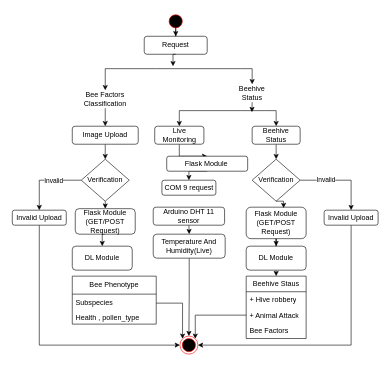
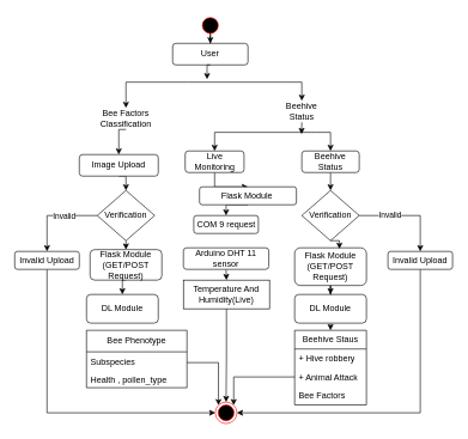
  <mxCell id="0" />
  <mxCell id="1" parent="0" />
  <mxCell id="2" style="edgeStyle=orthogonalEdgeStyle;rounded=0;orthogonalLoop=1;jettySize=auto;html=1;exitX=0.5;exitY=1;exitDx=0;exitDy=0;entryX=0;entryY=0.5;entryDx=0;entryDy=0;" edge="1" parent="1" source="31" target="3"><mxGeometry relative="1" as="geometry" /></mxCell>
  <mxCell id="3" value="" style="ellipse;html=1;shape=endState;fillColor=#000000;strokeColor=#ff0000;" vertex="1" parent="1"><mxGeometry x="299.5" y="560" width="30" height="30" as="geometry" /></mxCell>
  <mxCell id="4" style="edgeStyle=orthogonalEdgeStyle;rounded=0;orthogonalLoop=1;jettySize=auto;html=1;exitX=0.5;exitY=1;exitDx=0;exitDy=0;" edge="1" parent="1" source="5" target="6"><mxGeometry relative="1" as="geometry" /></mxCell>
  <mxCell id="5" value="" style="ellipse;html=1;shape=startState;fillColor=#000000;strokeColor=#ff0000;" vertex="1" parent="1"><mxGeometry x="277.5" y="20" width="30" height="30" as="geometry" /></mxCell>
- <mxCell id="6" value="Request" style="rounded=1;whiteSpace=wrap;html=1;" vertex="1" parent="1"><mxGeometry x="240" y="60" width="105" height="30" as="geometry" /></mxCell>
+ <mxCell id="6" value="User" style="rounded=1;whiteSpace=wrap;html=1;" vertex="1" parent="1"><mxGeometry x="240" y="60" width="105" height="30" as="geometry" /></mxCell>
  <mxCell id="7" style="edgeStyle=orthogonalEdgeStyle;rounded=0;orthogonalLoop=1;jettySize=auto;html=1;entryX=0.5;entryY=0;entryDx=0;entryDy=0;" edge="1" parent="1" source="9" target="12"><mxGeometry relative="1" as="geometry" /></mxCell>
  <mxCell id="8" style="edgeStyle=orthogonalEdgeStyle;rounded=0;orthogonalLoop=1;jettySize=auto;html=1;entryX=0.5;entryY=0;entryDx=0;entryDy=0;" edge="1" parent="1" source="9" target="13"><mxGeometry relative="1" as="geometry" /></mxCell>
  <mxCell id="9" value="" style="line;strokeWidth=1;fillColor=none;align=left;verticalAlign=middle;spacingTop=-1;spacingLeft=3;spacingRight=3;rotatable=0;labelPosition=right;points=[];portConstraint=eastwest;strokeColor=inherit;" vertex="1" parent="1"><mxGeometry x="260" y="110" width="140" height="8" as="geometry" /></mxCell>
  <mxCell id="10" style="edgeStyle=orthogonalEdgeStyle;rounded=0;orthogonalLoop=1;jettySize=auto;html=1;exitX=0.5;exitY=1;exitDx=0;exitDy=0;entryX=0.2;entryY=0;entryDx=0;entryDy=0;entryPerimeter=0;" edge="1" parent="1" source="6" target="9"><mxGeometry relative="1" as="geometry" /></mxCell>
  <mxCell id="11" style="edgeStyle=orthogonalEdgeStyle;rounded=0;orthogonalLoop=1;jettySize=auto;html=1;exitX=0.5;exitY=1;exitDx=0;exitDy=0;entryX=0.5;entryY=0;entryDx=0;entryDy=0;" edge="1" parent="1" source="12" target="15"><mxGeometry relative="1" as="geometry" /></mxCell>
  <mxCell id="12" value="Bee Factors Classification" style="text;html=1;strokeColor=none;fillColor=none;align=center;verticalAlign=middle;whiteSpace=wrap;rounded=0;" vertex="1" parent="1"><mxGeometry x="110" y="150" width="130" height="30" as="geometry" /></mxCell>
  <mxCell id="13" value="Beehive Status" style="text;html=1;strokeColor=none;fillColor=none;align=center;verticalAlign=middle;whiteSpace=wrap;rounded=0;" vertex="1" parent="1"><mxGeometry x="390" y="140" width="60" height="30" as="geometry" /></mxCell>
  <mxCell id="14" style="edgeStyle=orthogonalEdgeStyle;rounded=0;orthogonalLoop=1;jettySize=auto;html=1;exitX=0.5;exitY=1;exitDx=0;exitDy=0;entryX=0.5;entryY=0;entryDx=0;entryDy=0;" edge="1" parent="1" source="15" target="19"><mxGeometry relative="1" as="geometry" /></mxCell>
- <mxCell id="15" value="Image Upload" style="rounded=1;whiteSpace=wrap;html=1;" vertex="1" parent="1"><mxGeometry x="120" y="210" width="110" height="30" as="geometry" /></mxCell>
+ <mxCell id="15" value="Image Upload" style="rounded=1;whiteSpace=wrap;html=1;" vertex="1" parent="1"><mxGeometry x="110" y="215" width="110" height="30" as="geometry" /></mxCell>
  <mxCell id="16" style="edgeStyle=orthogonalEdgeStyle;rounded=0;orthogonalLoop=1;jettySize=auto;html=1;entryX=0.5;entryY=0;entryDx=0;entryDy=0;" edge="1" parent="1" source="19" target="31"><mxGeometry relative="1" as="geometry" /></mxCell>
  <mxCell id="17" value="Invalid" style="edgeLabel;html=1;align=center;verticalAlign=middle;resizable=0;points=[];" vertex="1" connectable="0" parent="16"><mxGeometry x="-0.213" relative="1" as="geometry"><mxPoint as="offset" /></mxGeometry></mxCell>
  <mxCell id="18" style="edgeStyle=orthogonalEdgeStyle;rounded=0;orthogonalLoop=1;jettySize=auto;html=1;exitX=0.5;exitY=1;exitDx=0;exitDy=0;entryX=0.5;entryY=0;entryDx=0;entryDy=0;" edge="1" parent="1" source="19" target="35"><mxGeometry relative="1" as="geometry" /></mxCell>
  <mxCell id="19" value="Verification" style="rhombus;whiteSpace=wrap;html=1;" vertex="1" parent="1"><mxGeometry x="135" y="265" width="80" height="70" as="geometry" /></mxCell>
  <mxCell id="20" style="edgeStyle=orthogonalEdgeStyle;rounded=0;orthogonalLoop=1;jettySize=auto;html=1;" edge="1" parent="1" source="22" target="26"><mxGeometry relative="1" as="geometry" /></mxCell>
  <mxCell id="21" style="edgeStyle=orthogonalEdgeStyle;rounded=0;orthogonalLoop=1;jettySize=auto;html=1;" edge="1" parent="1" source="22" target="24"><mxGeometry relative="1" as="geometry" /></mxCell>
  <mxCell id="22" value="" style="line;strokeWidth=1;fillColor=none;align=left;verticalAlign=middle;spacingTop=-1;spacingLeft=3;spacingRight=3;rotatable=0;labelPosition=right;points=[];portConstraint=eastwest;strokeColor=inherit;" vertex="1" parent="1"><mxGeometry x="400" y="180" width="40" height="8" as="geometry" /></mxCell>
  <mxCell id="23" style="edgeStyle=orthogonalEdgeStyle;rounded=0;orthogonalLoop=1;jettySize=auto;html=1;exitX=0.5;exitY=1;exitDx=0;exitDy=0;entryX=0.5;entryY=0;entryDx=0;entryDy=0;" edge="1" parent="1" source="24" target="37"><mxGeometry relative="1" as="geometry" /></mxCell>
  <mxCell id="24" value="Live Monitoring" style="rounded=1;whiteSpace=wrap;html=1;" vertex="1" parent="1"><mxGeometry x="257.5" y="210" width="82" height="30" as="geometry" /></mxCell>
  <mxCell id="25" style="edgeStyle=orthogonalEdgeStyle;rounded=0;orthogonalLoop=1;jettySize=auto;html=1;exitX=0.5;exitY=1;exitDx=0;exitDy=0;entryX=0.5;entryY=0;entryDx=0;entryDy=0;" edge="1" parent="1" source="26" target="30"><mxGeometry relative="1" as="geometry" /></mxCell>
  <mxCell id="26" value="Beehive Status" style="rounded=1;whiteSpace=wrap;html=1;" vertex="1" parent="1"><mxGeometry x="420" y="210" width="80" height="30" as="geometry" /></mxCell>
  <mxCell id="27" style="edgeStyle=orthogonalEdgeStyle;rounded=0;orthogonalLoop=1;jettySize=auto;html=1;exitX=0.5;exitY=1;exitDx=0;exitDy=0;entryX=0.49;entryY=0.8;entryDx=0;entryDy=0;entryPerimeter=0;" edge="1" parent="1" source="13" target="22"><mxGeometry relative="1" as="geometry" /></mxCell>
  <mxCell id="28" style="edgeStyle=orthogonalEdgeStyle;rounded=0;orthogonalLoop=1;jettySize=auto;html=1;exitX=1;exitY=0.5;exitDx=0;exitDy=0;entryX=0.5;entryY=0;entryDx=0;entryDy=0;" edge="1" parent="1" source="30" target="33"><mxGeometry relative="1" as="geometry" /></mxCell>
  <mxCell id="29" value="Invalid" style="edgeLabel;html=1;align=center;verticalAlign=middle;resizable=0;points=[];" vertex="1" connectable="0" parent="28"><mxGeometry x="-0.375" y="2" relative="1" as="geometry"><mxPoint as="offset" /></mxGeometry></mxCell>
  <mxCell id="30" value="Verification" style="rhombus;whiteSpace=wrap;html=1;" vertex="1" parent="1"><mxGeometry x="420" y="265" width="80" height="70" as="geometry" /></mxCell>
  <mxCell id="31" value="Invalid Upload" style="rounded=1;whiteSpace=wrap;html=1;" vertex="1" parent="1"><mxGeometry x="20" y="350" width="90" height="25" as="geometry" /></mxCell>
  <mxCell id="32" style="edgeStyle=orthogonalEdgeStyle;rounded=0;orthogonalLoop=1;jettySize=auto;html=1;exitX=0.5;exitY=1;exitDx=0;exitDy=0;entryX=1;entryY=0.5;entryDx=0;entryDy=0;" edge="1" parent="1" source="33" target="3"><mxGeometry relative="1" as="geometry" /></mxCell>
  <mxCell id="33" value="Invalid Upload" style="rounded=1;whiteSpace=wrap;html=1;" vertex="1" parent="1"><mxGeometry x="540" y="350" width="90" height="25" as="geometry" /></mxCell>
  <mxCell id="34" style="edgeStyle=orthogonalEdgeStyle;rounded=0;orthogonalLoop=1;jettySize=auto;html=1;exitX=0.5;exitY=1;exitDx=0;exitDy=0;entryX=0.5;entryY=0;entryDx=0;entryDy=0;" edge="1" parent="1" source="35" target="46"><mxGeometry relative="1" as="geometry" /></mxCell>
  <mxCell id="35" value="Flask Module&lt;br&gt;(GET/POST Request)" style="rounded=1;whiteSpace=wrap;html=1;" vertex="1" parent="1"><mxGeometry x="125" y="347.5" width="100" height="42.5" as="geometry" /></mxCell>
  <mxCell id="36" style="edgeStyle=orthogonalEdgeStyle;rounded=0;orthogonalLoop=1;jettySize=auto;html=1;exitX=0.5;exitY=1;exitDx=0;exitDy=0;entryX=0.5;entryY=0;entryDx=0;entryDy=0;" edge="1" parent="1" source="37" target="38"><mxGeometry relative="1" as="geometry" /></mxCell>
  <mxCell id="37" value="Flask Module&amp;nbsp;" style="rounded=1;whiteSpace=wrap;html=1;" vertex="1" parent="1"><mxGeometry x="277.5" y="260" width="135" height="25" as="geometry" /></mxCell>
  <mxCell id="38" value="COM 9 request" style="rounded=1;whiteSpace=wrap;html=1;" vertex="1" parent="1"><mxGeometry x="269.5" y="300" width="90" height="25" as="geometry" /></mxCell>
  <mxCell id="39" style="edgeStyle=orthogonalEdgeStyle;rounded=0;orthogonalLoop=1;jettySize=auto;html=1;exitX=0.5;exitY=1;exitDx=0;exitDy=0;entryX=0.5;entryY=0;entryDx=0;entryDy=0;" edge="1" parent="1" source="40" target="42"><mxGeometry relative="1" as="geometry" /></mxCell>
  <mxCell id="40" value="Arduino DHT 11 sensor" style="rounded=1;whiteSpace=wrap;html=1;" vertex="1" parent="1"><mxGeometry x="255" y="345" width="119" height="30" as="geometry" /></mxCell>
  <mxCell id="41" style="edgeStyle=orthogonalEdgeStyle;rounded=0;orthogonalLoop=1;jettySize=auto;html=1;exitX=0.5;exitY=1;exitDx=0;exitDy=0;" edge="1" parent="1" source="42" target="3"><mxGeometry relative="1" as="geometry" /></mxCell>
- <mxCell id="42" value="Temperature And Humidity(Live)" style="rounded=1;whiteSpace=wrap;html=1;" vertex="1" parent="1"><mxGeometry x="255" y="390" width="120" height="40" as="geometry" /></mxCell>
+ <mxCell id="42" value="Temperature And Humidity(Live)" style="whiteSpace=wrap;html=1;rounded=0;" vertex="1" parent="1"><mxGeometry x="255" y="390" width="120" height="40" as="geometry" /></mxCell>
  <mxCell id="43" style="edgeStyle=orthogonalEdgeStyle;rounded=0;orthogonalLoop=1;jettySize=auto;html=1;exitX=0.5;exitY=1;exitDx=0;exitDy=0;" edge="1" parent="1" source="44" target="48"><mxGeometry relative="1" as="geometry" /></mxCell>
  <mxCell id="44" value="Flask Module&lt;br&gt;(GET/POST Request)" style="rounded=1;whiteSpace=wrap;html=1;" vertex="1" parent="1"><mxGeometry x="410" y="345" width="100" height="52.5" as="geometry" /></mxCell>
  <mxCell id="45" style="edgeStyle=orthogonalEdgeStyle;rounded=0;orthogonalLoop=1;jettySize=auto;html=1;exitX=0.5;exitY=1;exitDx=0;exitDy=0;entryX=0.624;entryY=0.027;entryDx=0;entryDy=0;entryPerimeter=0;" edge="1" parent="1" source="30" target="44"><mxGeometry relative="1" as="geometry" /></mxCell>
  <mxCell id="46" value="DL Module" style="rounded=1;whiteSpace=wrap;html=1;" vertex="1" parent="1"><mxGeometry x="120" y="410" width="100" height="40" as="geometry" /></mxCell>
  <mxCell id="47" style="edgeStyle=orthogonalEdgeStyle;rounded=0;orthogonalLoop=1;jettySize=auto;html=1;exitX=0.5;exitY=1;exitDx=0;exitDy=0;entryX=0.5;entryY=0;entryDx=0;entryDy=0;" edge="1" parent="1" source="48" target="49"><mxGeometry relative="1" as="geometry" /></mxCell>
  <mxCell id="48" value="DL Module" style="rounded=1;whiteSpace=wrap;html=1;" vertex="1" parent="1"><mxGeometry x="410" y="410" width="100" height="40" as="geometry" /></mxCell>
  <mxCell id="49" value="Beehive Staus" style="swimlane;fontStyle=0;childLayout=stackLayout;horizontal=1;startSize=26;fillColor=none;horizontalStack=0;resizeParent=1;resizeParentMax=0;resizeLast=0;collapsible=1;marginBottom=0;whiteSpace=wrap;html=1;" vertex="1" parent="1"><mxGeometry x="410" y="460" width="100" height="104" as="geometry"><mxRectangle x="490" y="450" width="120" height="30" as="alternateBounds" /></mxGeometry></mxCell>
  <mxCell id="50" value="+ Hive robbery" style="text;strokeColor=none;fillColor=none;align=left;verticalAlign=top;spacingLeft=4;spacingRight=4;overflow=hidden;rotatable=0;points=[[0,0.5],[1,0.5]];portConstraint=eastwest;whiteSpace=wrap;html=1;" vertex="1" parent="49"><mxGeometry y="26" width="100" height="26" as="geometry" /></mxCell>
  <mxCell id="51" value="+ Animal Attack" style="text;strokeColor=none;fillColor=none;align=left;verticalAlign=top;spacingLeft=4;spacingRight=4;overflow=hidden;rotatable=0;points=[[0,0.5],[1,0.5]];portConstraint=eastwest;whiteSpace=wrap;html=1;" vertex="1" parent="49"><mxGeometry y="52" width="100" height="26" as="geometry" /></mxCell>
  <mxCell id="52" value="Bee Factors" style="text;strokeColor=none;fillColor=none;align=left;verticalAlign=top;spacingLeft=4;spacingRight=4;overflow=hidden;rotatable=0;points=[[0,0.5],[1,0.5]];portConstraint=eastwest;whiteSpace=wrap;html=1;" vertex="1" parent="49"><mxGeometry y="78" width="100" height="26" as="geometry" /></mxCell>
  <mxCell id="53" style="edgeStyle=orthogonalEdgeStyle;rounded=0;orthogonalLoop=1;jettySize=auto;html=1;exitX=0;exitY=0.5;exitDx=0;exitDy=0;entryX=1;entryY=0;entryDx=0;entryDy=0;" edge="1" parent="1" source="51" target="3"><mxGeometry relative="1" as="geometry" /></mxCell>
  <mxCell id="54" value="Bee Phenotype" style="swimlane;fontStyle=0;childLayout=stackLayout;horizontal=1;startSize=30;horizontalStack=0;resizeParent=1;resizeParentMax=0;resizeLast=0;collapsible=1;marginBottom=0;whiteSpace=wrap;html=1;" vertex="1" parent="1"><mxGeometry x="120" y="460" width="140" height="80" as="geometry" /></mxCell>
  <mxCell id="55" value="Subspecies" style="text;strokeColor=none;fillColor=none;align=left;verticalAlign=middle;spacingLeft=4;spacingRight=4;overflow=hidden;points=[[0,0.5],[1,0.5]];portConstraint=eastwest;rotatable=0;whiteSpace=wrap;html=1;" vertex="1" parent="54"><mxGeometry y="30" width="140" height="30" as="geometry" /></mxCell>
  <mxCell id="56" value="Health , pollen_type" style="text;strokeColor=none;fillColor=none;align=left;verticalAlign=middle;spacingLeft=4;spacingRight=4;overflow=hidden;points=[[0,0.5],[1,0.5]];portConstraint=eastwest;rotatable=0;whiteSpace=wrap;html=1;" vertex="1" parent="54"><mxGeometry y="60" width="140" height="20" as="geometry" /></mxCell>
  <mxCell id="57" style="edgeStyle=orthogonalEdgeStyle;rounded=0;orthogonalLoop=1;jettySize=auto;html=1;exitX=1;exitY=0.5;exitDx=0;exitDy=0;entryX=0;entryY=0;entryDx=0;entryDy=0;" edge="1" parent="1" source="55" target="3"><mxGeometry relative="1" as="geometry" /></mxCell>
